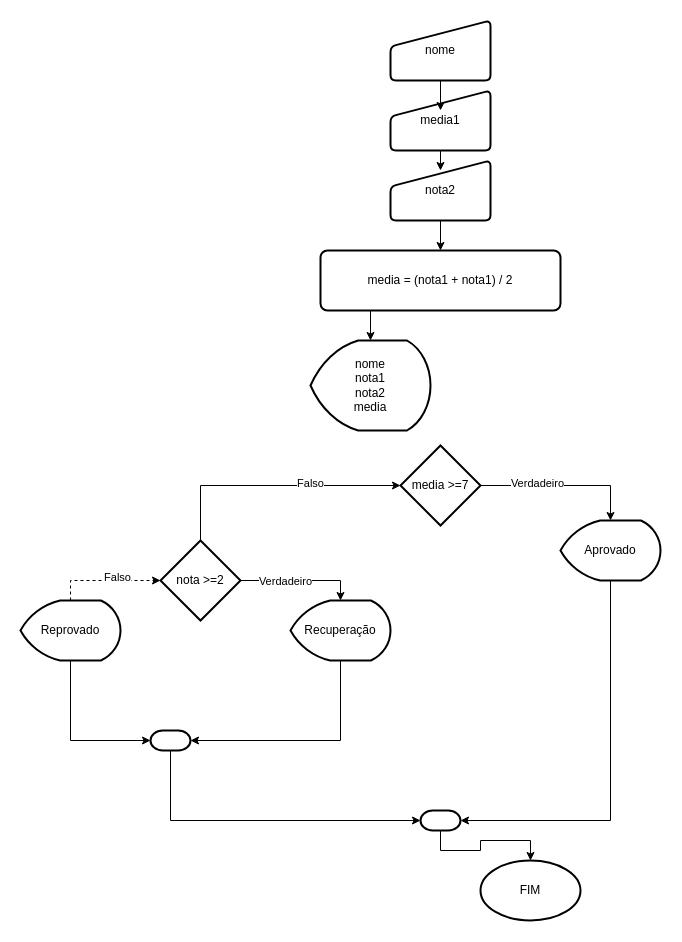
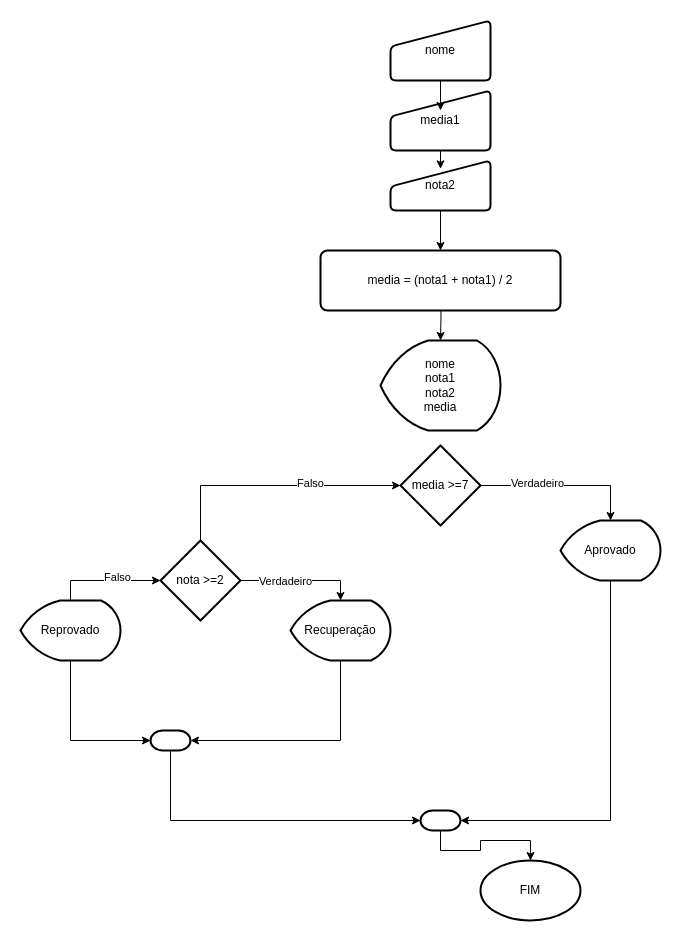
  <mxCell id="0" />
  <mxCell id="1" parent="0" />
  <mxCell id="2" value="FIM" style="strokeWidth=2;html=1;shape=mxgraph.flowchart.start_1;whiteSpace=wrap;" parent="1" vertex="1"><mxGeometry x="480" y="860" width="100" height="60" as="geometry" /></mxCell>
  <mxCell id="3" value="nome" style="html=1;strokeWidth=2;shape=manualInput;whiteSpace=wrap;rounded=1;size=26;arcSize=11;strokeColor=default;align=center;verticalAlign=middle;fontFamily=Helvetica;fontSize=12;fontColor=default;fillColor=default;" parent="1" vertex="1"><mxGeometry x="390" y="20" width="100" height="60" as="geometry" /></mxCell>
  <mxCell id="4" value="media1" style="html=1;strokeWidth=2;shape=manualInput;whiteSpace=wrap;rounded=1;size=26;arcSize=11;strokeColor=default;align=center;verticalAlign=middle;fontFamily=Helvetica;fontSize=12;fontColor=default;fillColor=default;" parent="1" vertex="1"><mxGeometry x="390" y="90" width="100" height="60" as="geometry" /></mxCell>
- <mxCell id="5" value="&lt;div&gt;nome&lt;/div&gt;&lt;div&gt;nota1&lt;/div&gt;&lt;div&gt;nota2&lt;/div&gt;&lt;div&gt;media&lt;br&gt;&lt;/div&gt;" style="strokeWidth=2;html=1;shape=mxgraph.flowchart.display;whiteSpace=wrap;strokeColor=default;align=center;verticalAlign=middle;fontFamily=Helvetica;fontSize=12;fontColor=default;fillColor=default;" parent="1" vertex="1"><mxGeometry x="310" y="340" width="120" height="90" as="geometry" /></mxCell>
+ <mxCell id="5" value="&lt;div&gt;nome&lt;/div&gt;&lt;div&gt;nota1&lt;/div&gt;&lt;div&gt;nota2&lt;/div&gt;&lt;div&gt;media&lt;br&gt;&lt;/div&gt;" style="strokeWidth=2;html=1;shape=mxgraph.flowchart.display;whiteSpace=wrap;strokeColor=default;align=center;verticalAlign=middle;fontFamily=Helvetica;fontSize=12;fontColor=default;fillColor=default;" parent="1" vertex="1"><mxGeometry x="380" y="340" width="120" height="90" as="geometry" /></mxCell>
  <mxCell id="6" style="edgeStyle=orthogonalEdgeStyle;rounded=0;orthogonalLoop=1;jettySize=auto;html=1;exitX=0.5;exitY=1;exitDx=0;exitDy=0;entryX=0.5;entryY=0.333;entryDx=0;entryDy=0;entryPerimeter=0;fontFamily=Helvetica;fontSize=12;fontColor=default;" parent="1" source="3" target="4" edge="1"><mxGeometry relative="1" as="geometry" /></mxCell>
  <mxCell id="7" style="edgeStyle=orthogonalEdgeStyle;rounded=0;orthogonalLoop=1;jettySize=auto;html=1;exitX=0.5;exitY=1;exitDx=0;exitDy=0;entryX=0.5;entryY=0;entryDx=0;entryDy=0;" edge="1" parent="1" source="8" target="11"><mxGeometry relative="1" as="geometry" /></mxCell>
- <mxCell id="8" value="nota2" style="html=1;strokeWidth=2;shape=manualInput;whiteSpace=wrap;rounded=1;size=26;arcSize=11;strokeColor=default;align=center;verticalAlign=middle;fontFamily=Helvetica;fontSize=12;fontColor=default;fillColor=default;" parent="1" vertex="1"><mxGeometry x="390" y="160" width="100" height="60" as="geometry" /></mxCell>
+ <mxCell id="8" value="nota2" style="html=1;strokeWidth=2;shape=manualInput;whiteSpace=wrap;rounded=1;size=26;arcSize=11;strokeColor=default;align=center;verticalAlign=middle;fontFamily=Helvetica;fontSize=12;fontColor=default;fillColor=default;" parent="1" vertex="1"><mxGeometry x="390" y="160" width="100" height="50" as="geometry" /></mxCell>
  <mxCell id="9" style="edgeStyle=orthogonalEdgeStyle;rounded=0;orthogonalLoop=1;jettySize=auto;html=1;exitX=0.5;exitY=1;exitDx=0;exitDy=0;entryX=0.5;entryY=0.167;entryDx=0;entryDy=0;entryPerimeter=0;fontFamily=Helvetica;fontSize=12;fontColor=default;" parent="1" source="4" target="8" edge="1"><mxGeometry relative="1" as="geometry" /></mxCell>
  <mxCell id="10" style="edgeStyle=orthogonalEdgeStyle;rounded=0;orthogonalLoop=1;jettySize=auto;html=1;exitX=0.5;exitY=1;exitDx=0;exitDy=0;entryX=0.5;entryY=0;entryDx=0;entryDy=0;entryPerimeter=0;fontFamily=Helvetica;fontSize=12;fontColor=default;" parent="1" target="5" edge="1"><mxGeometry relative="1" as="geometry"><mxPoint x="440" y="290" as="sourcePoint" /></mxGeometry></mxCell>
  <mxCell id="11" value="media = (nota1 + nota1) / 2" style="rounded=1;whiteSpace=wrap;html=1;absoluteArcSize=1;arcSize=14;strokeWidth=2;" vertex="1" parent="1"><mxGeometry x="320" y="250" width="240" height="60" as="geometry" /></mxCell>
  <mxCell id="12" value="media &amp;gt;=7" style="rhombus;whiteSpace=wrap;html=1;strokeWidth=2;" vertex="1" parent="1"><mxGeometry x="400" y="445" width="80" height="80" as="geometry" /></mxCell>
  <mxCell id="13" style="edgeStyle=orthogonalEdgeStyle;rounded=0;orthogonalLoop=1;jettySize=auto;html=1;exitX=0.5;exitY=1;exitDx=0;exitDy=0;exitPerimeter=0;" edge="1" parent="1" source="14" target="26"><mxGeometry relative="1" as="geometry"><Array as="points"><mxPoint x="610" y="820" /></Array></mxGeometry></mxCell>
  <mxCell id="14" value="Aprovado" style="strokeWidth=2;html=1;shape=mxgraph.flowchart.display;whiteSpace=wrap;" vertex="1" parent="1"><mxGeometry x="560" y="520" width="100" height="60" as="geometry" /></mxCell>
  <mxCell id="15" style="edgeStyle=orthogonalEdgeStyle;rounded=0;orthogonalLoop=1;jettySize=auto;html=1;exitX=1;exitY=0.5;exitDx=0;exitDy=0;entryX=0.5;entryY=0;entryDx=0;entryDy=0;entryPerimeter=0;" edge="1" parent="1" source="12" target="14"><mxGeometry relative="1" as="geometry" /></mxCell>
  <mxCell id="16" value="Verdadeiro" style="edgeLabel;html=1;align=center;verticalAlign=middle;resizable=0;points=[];" vertex="1" connectable="0" parent="15"><mxGeometry x="-0.321" y="3" relative="1" as="geometry"><mxPoint as="offset" /></mxGeometry></mxCell>
  <mxCell id="17" style="edgeStyle=orthogonalEdgeStyle;rounded=0;orthogonalLoop=1;jettySize=auto;html=1;exitX=0.5;exitY=0;exitDx=0;exitDy=0;entryX=0;entryY=0.5;entryDx=0;entryDy=0;" edge="1" parent="1" source="19" target="12"><mxGeometry relative="1" as="geometry" /></mxCell>
  <mxCell id="18" value="Falso" style="edgeLabel;html=1;align=center;verticalAlign=middle;resizable=0;points=[];" vertex="1" connectable="0" parent="17"><mxGeometry x="0.289" y="3" relative="1" as="geometry"><mxPoint as="offset" /></mxGeometry></mxCell>
  <mxCell id="19" value="nota &amp;gt;=2" style="rhombus;whiteSpace=wrap;html=1;strokeWidth=2;" vertex="1" parent="1"><mxGeometry x="160" y="540" width="80" height="80" as="geometry" /></mxCell>
  <mxCell id="20" value="Recuperação" style="strokeWidth=2;html=1;shape=mxgraph.flowchart.display;whiteSpace=wrap;" vertex="1" parent="1"><mxGeometry x="290" y="600" width="100" height="60" as="geometry" /></mxCell>
- <mxCell id="21" style="edgeStyle=orthogonalEdgeStyle;rounded=0;orthogonalLoop=1;jettySize=auto;html=1;exitX=0.5;exitY=0;exitDx=0;exitDy=0;exitPerimeter=0;entryX=0;entryY=0.5;entryDx=0;entryDy=0;dashed=1;" edge="1" parent="1" source="23" target="19"><mxGeometry relative="1" as="geometry" /></mxCell>
+ <mxCell id="21" style="edgeStyle=orthogonalEdgeStyle;rounded=0;orthogonalLoop=1;jettySize=auto;html=1;exitX=0.5;exitY=0;exitDx=0;exitDy=0;exitPerimeter=0;entryX=0;entryY=0.5;entryDx=0;entryDy=0;" edge="1" parent="1" source="23" target="19"><mxGeometry relative="1" as="geometry" /></mxCell>
  <mxCell id="22" value="Falso" style="edgeLabel;html=1;align=center;verticalAlign=middle;resizable=0;points=[];" vertex="1" connectable="0" parent="21"><mxGeometry x="0.197" y="4" relative="1" as="geometry"><mxPoint as="offset" /></mxGeometry></mxCell>
  <mxCell id="23" value="Reprovado" style="strokeWidth=2;html=1;shape=mxgraph.flowchart.display;whiteSpace=wrap;" vertex="1" parent="1"><mxGeometry x="20" y="600" width="100" height="60" as="geometry" /></mxCell>
  <mxCell id="24" style="edgeStyle=orthogonalEdgeStyle;rounded=0;orthogonalLoop=1;jettySize=auto;html=1;exitX=1;exitY=0.5;exitDx=0;exitDy=0;entryX=0.5;entryY=0;entryDx=0;entryDy=0;entryPerimeter=0;" edge="1" parent="1" source="19" target="20"><mxGeometry relative="1" as="geometry" /></mxCell>
  <mxCell id="25" value="Verdadeiro" style="edgeLabel;html=1;align=center;verticalAlign=middle;resizable=0;points=[];" vertex="1" connectable="0" parent="24"><mxGeometry x="-0.267" relative="1" as="geometry"><mxPoint as="offset" /></mxGeometry></mxCell>
  <mxCell id="26" value="" style="strokeWidth=2;html=1;shape=mxgraph.flowchart.terminator;whiteSpace=wrap;" vertex="1" parent="1"><mxGeometry x="420" y="810" width="40" height="20" as="geometry" /></mxCell>
  <mxCell id="27" value="" style="strokeWidth=2;html=1;shape=mxgraph.flowchart.terminator;whiteSpace=wrap;" vertex="1" parent="1"><mxGeometry x="150" y="730" width="40" height="20" as="geometry" /></mxCell>
  <mxCell id="28" style="edgeStyle=orthogonalEdgeStyle;rounded=0;orthogonalLoop=1;jettySize=auto;html=1;exitX=0.5;exitY=1;exitDx=0;exitDy=0;exitPerimeter=0;entryX=0;entryY=0.5;entryDx=0;entryDy=0;entryPerimeter=0;" edge="1" parent="1" source="23" target="27"><mxGeometry relative="1" as="geometry" /></mxCell>
  <mxCell id="29" style="edgeStyle=orthogonalEdgeStyle;rounded=0;orthogonalLoop=1;jettySize=auto;html=1;exitX=0.5;exitY=1;exitDx=0;exitDy=0;exitPerimeter=0;entryX=1;entryY=0.5;entryDx=0;entryDy=0;entryPerimeter=0;" edge="1" parent="1" source="20" target="27"><mxGeometry relative="1" as="geometry" /></mxCell>
  <mxCell id="30" style="edgeStyle=orthogonalEdgeStyle;rounded=0;orthogonalLoop=1;jettySize=auto;html=1;exitX=0.5;exitY=1;exitDx=0;exitDy=0;exitPerimeter=0;entryX=0;entryY=0.5;entryDx=0;entryDy=0;entryPerimeter=0;" edge="1" parent="1" source="27" target="26"><mxGeometry relative="1" as="geometry" /></mxCell>
  <mxCell id="31" style="edgeStyle=orthogonalEdgeStyle;rounded=0;orthogonalLoop=1;jettySize=auto;html=1;exitX=0.5;exitY=1;exitDx=0;exitDy=0;exitPerimeter=0;entryX=0.5;entryY=0;entryDx=0;entryDy=0;entryPerimeter=0;" edge="1" parent="1" source="26" target="2"><mxGeometry relative="1" as="geometry" /></mxCell>
